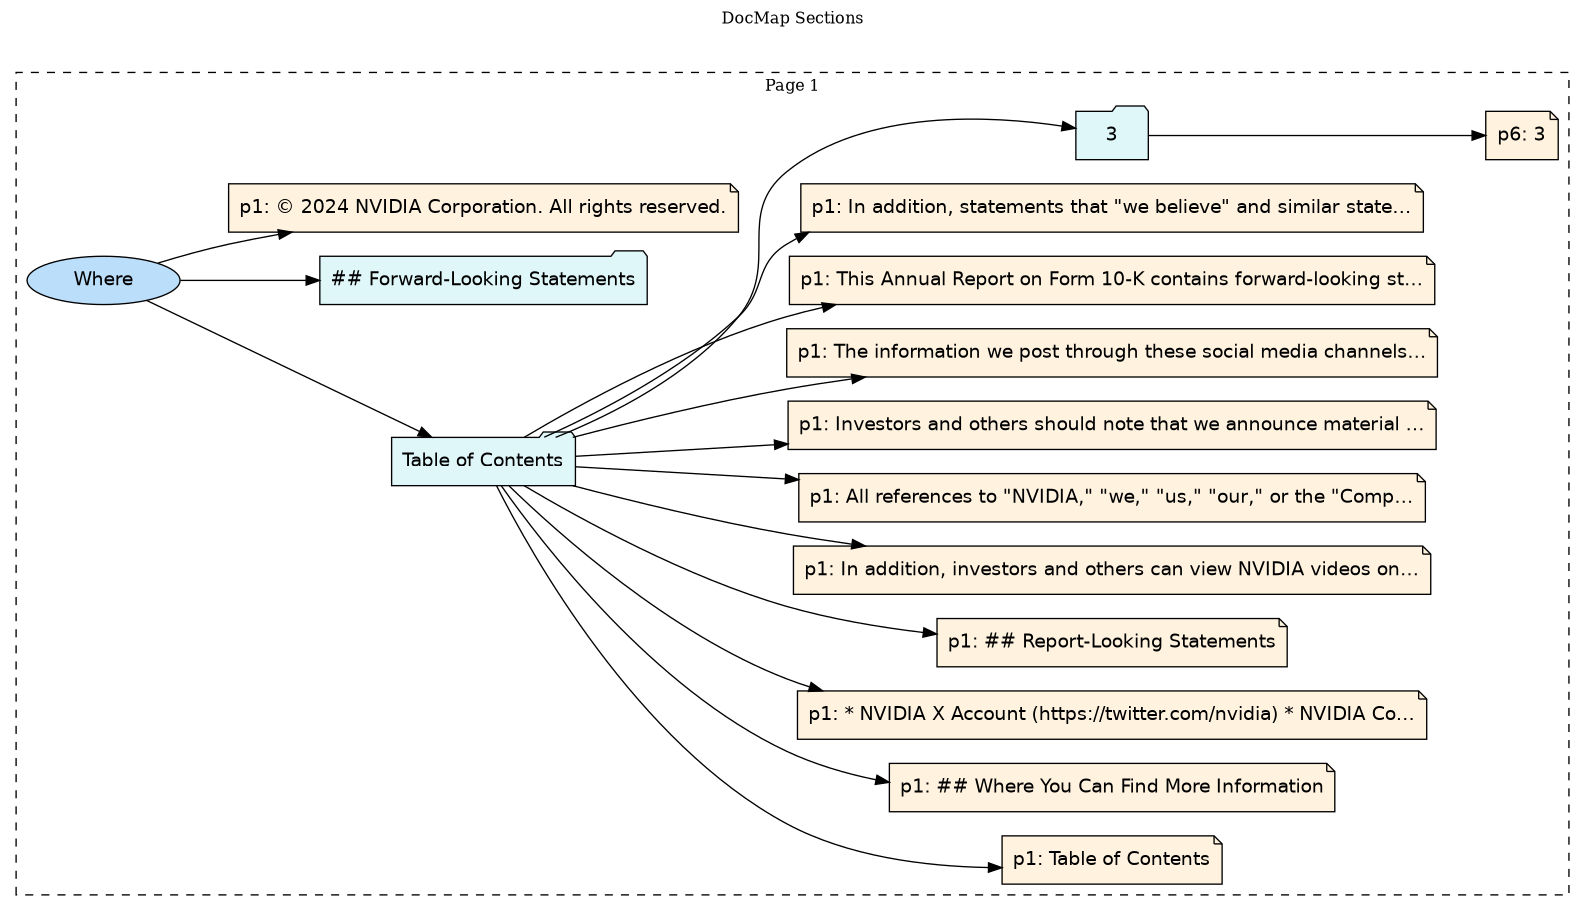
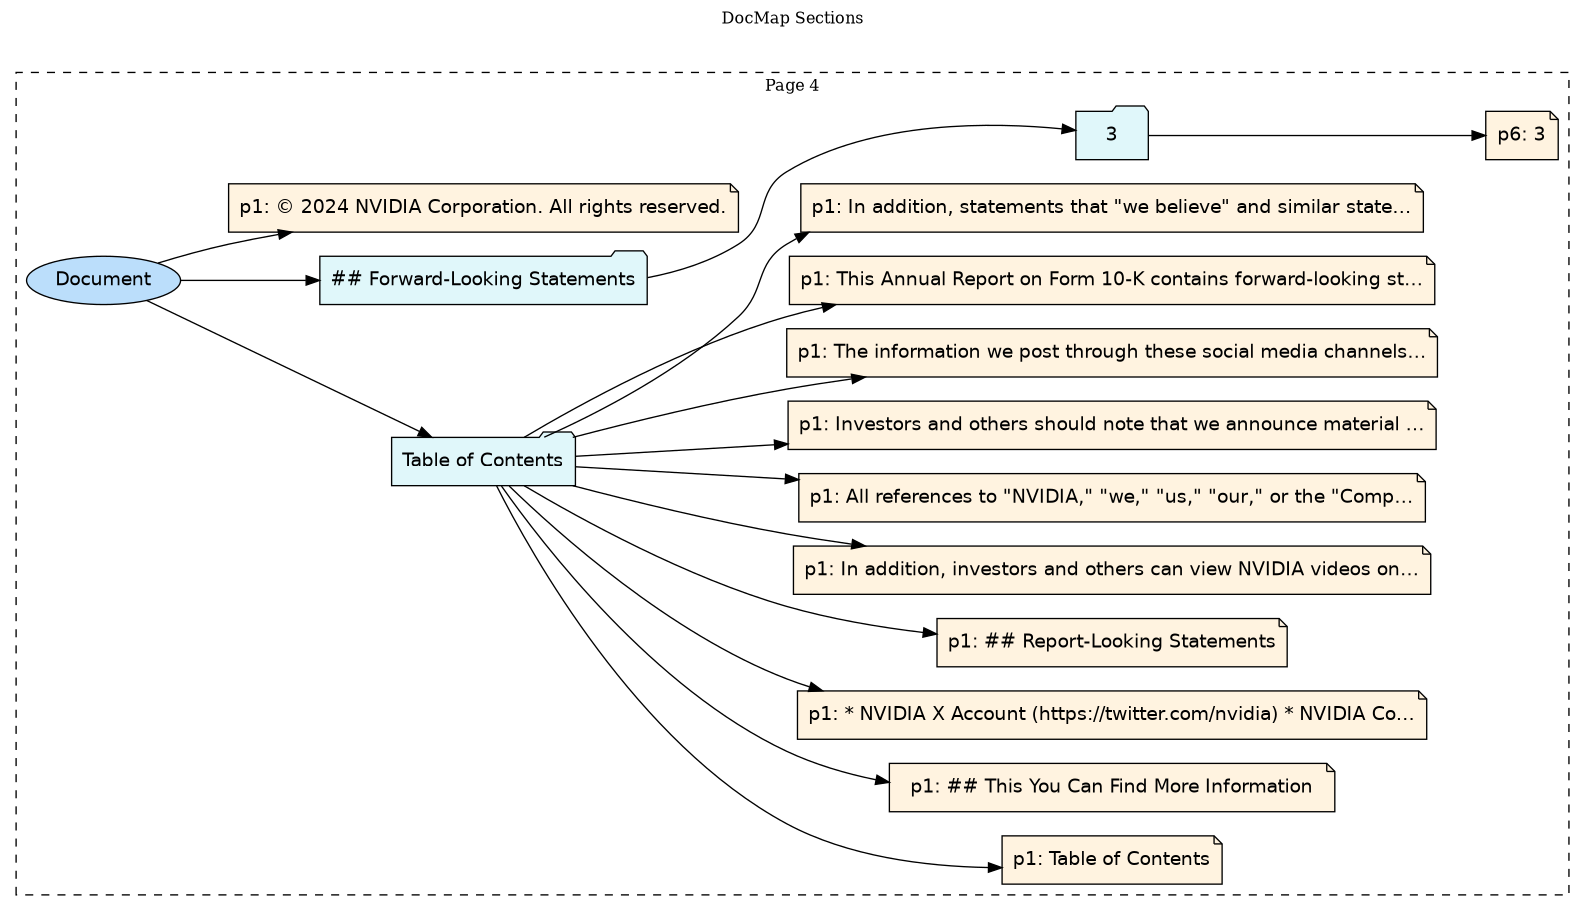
  digraph {
    fontsize=12
    label="DocMap Sections"
    labelloc=t
    rankdir=LR
    node [fillcolor="#fff3e0" fontname=Helvetica shape=note style=filled]
-   n1 [fillcolor="#bbdefb" label=Where shape=oval]
+   n1 [fillcolor="#bbdefb" label=Document shape=oval]
    n2 [fillcolor="#e0f7fa" label="Table of Contents" shape=folder]
    n3 [fillcolor="#e0f7fa" label="## Forward-Looking Statements" shape=folder]
    n4 [label="p1: Table of Contents"]
-   n5 [label="p1: ## Where You Can Find More Information"]
+   n5 [label="p1: ## This You Can Find More Information"]
    n6 [label="p1: * NVIDIA X Account (https://twitter.com/nvidia) * NVIDIA Co…"]
    n7 [label="p1: ## Report-Looking Statements"]
    n8 [label="p1: © 2024 NVIDIA Corporation. All rights reserved."]
    n9 [label="p1: In addition, investors and others can view NVIDIA videos on…"]
    n10 [label="p1: All references to \"NVIDIA,\" \"we,\" \"us,\" \"our,\" or the \"Comp…"]
    n11 [label="p1: Investors and others should note that we announce material …"]
    n12 [label="p1: The information we post through these social media channels…"]
    n13 [label="p1: This Annual Report on Form 10-K contains forward-looking st…"]
    n14 [label="p1: In addition, statements that \"we believe\" and similar state…"]
    n15 [label="p6: 3"]
    n16 [fillcolor="#e0f7fa" label=3 shape=folder]
    subgraph cluster_1 {
-     label="Page 1"
+     label="Page 4"
      style=dashed
      n1
      n2
      n3
      n4
      n5
      n6
      n7
      n8
      n9
      n10
      n11
      n12
      n13
      n14
      n15
      n16
    }
    n1 -> n2
    n1 -> n3
    n1 -> n8
    n2 -> n4
    n2 -> n5
    n2 -> n6
    n2 -> n7
    n2 -> n9
    n2 -> n10
    n2 -> n11
    n2 -> n12
    n2 -> n13
    n2 -> n14
-   n2 -> n16
+   n3 -> n16
    n16 -> n15
  }
